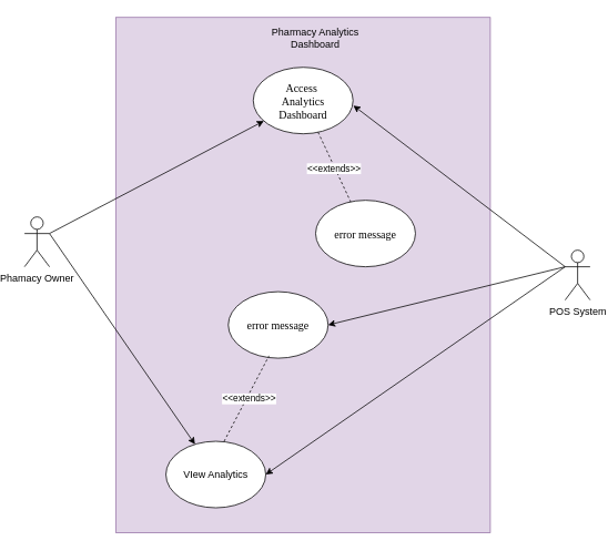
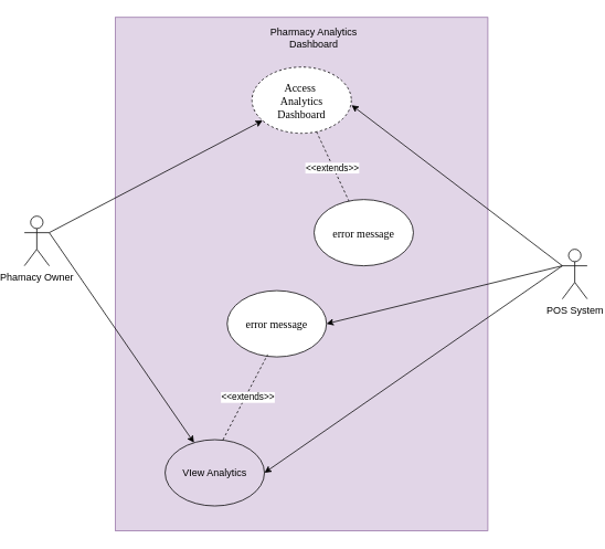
  <mxCell id="0" />
  <mxCell id="1" parent="0" />
  <mxCell id="2" value="" style="rounded=0;whiteSpace=wrap;html=1;fillColor=#e1d5e7;strokeColor=#9673a6;" parent="1" vertex="1"><mxGeometry x="130" y="20" width="450" height="620" as="geometry" /></mxCell>
  <mxCell id="3" style="edgeStyle=none;rounded=0;orthogonalLoop=1;jettySize=auto;html=1;exitX=1;exitY=0.333;exitDx=0;exitDy=0;exitPerimeter=0;" parent="1" source="5" target="8" edge="1"><mxGeometry relative="1" as="geometry" /></mxCell>
  <mxCell id="4" style="edgeStyle=none;rounded=0;orthogonalLoop=1;jettySize=auto;html=1;exitX=1;exitY=0.333;exitDx=0;exitDy=0;exitPerimeter=0;" parent="1" source="5" target="9" edge="1"><mxGeometry relative="1" as="geometry" /></mxCell>
  <mxCell id="5" value="Phamacy Owner" style="shape=umlActor;verticalLabelPosition=bottom;verticalAlign=top;html=1;outlineConnect=0;" parent="1" vertex="1"><mxGeometry x="20" y="260" width="30" height="60" as="geometry" /></mxCell>
  <mxCell id="6" style="edgeStyle=none;rounded=0;orthogonalLoop=1;jettySize=auto;html=1;exitX=0;exitY=0.333;exitDx=0;exitDy=0;exitPerimeter=0;entryX=1;entryY=0.5;entryDx=0;entryDy=0;" parent="1" source="7" target="15" edge="1"><mxGeometry relative="1" as="geometry"><mxPoint x="757.12" y="494.32" as="targetPoint" /></mxGeometry></mxCell>
  <mxCell id="7" value="POS System" style="shape=umlActor;verticalLabelPosition=bottom;verticalAlign=top;html=1;outlineConnect=0;" parent="1" vertex="1"><mxGeometry x="670" y="300" width="30" height="60" as="geometry" /></mxCell>
- <mxCell id="8" value="&lt;span style=&quot;text-align: start; font-size: 10pt; font-family: &amp;quot;Times New Roman&amp;quot;, serif;&quot; lang=&quot;EN-US&quot;&gt;Access&amp;nbsp;&lt;/span&gt;&lt;span style=&quot;font-size: medium; text-align: start;&quot;&gt;&lt;/span&gt;&lt;br&gt;&lt;span style=&quot;font-size: medium; text-align: start;&quot;&gt;&lt;/span&gt;&lt;div&gt;&lt;span style=&quot;text-align: start; font-size: 10pt; font-family: &amp;quot;Times New Roman&amp;quot;, serif;&quot; lang=&quot;EN-US&quot;&gt;Analytics&lt;/span&gt;&lt;/div&gt;&lt;div&gt;&lt;span style=&quot;text-align: start; font-size: 10pt; font-family: &amp;quot;Times New Roman&amp;quot;, serif;&quot; lang=&quot;EN-US&quot;&gt;Dashboard&lt;/span&gt;&lt;/div&gt;" style="ellipse;whiteSpace=wrap;html=1;" parent="1" vertex="1"><mxGeometry x="295" y="80" width="120" height="80" as="geometry" /></mxCell>
- <mxCell id="9" value="VIew Analytics" style="ellipse;whiteSpace=wrap;html=1;" parent="1" vertex="1"><mxGeometry x="190" y="530" width="120" height="80" as="geometry" /></mxCell>
+ <mxCell id="8" value="&lt;span style=&quot;text-align: start; font-size: 10pt; font-family: &amp;quot;Times New Roman&amp;quot;, serif;&quot; lang=&quot;EN-US&quot;&gt;Access&amp;nbsp;&lt;/span&gt;&lt;span style=&quot;font-size: medium; text-align: start;&quot;&gt;&lt;/span&gt;&lt;br&gt;&lt;span style=&quot;font-size: medium; text-align: start;&quot;&gt;&lt;/span&gt;&lt;div&gt;&lt;span style=&quot;text-align: start; font-size: 10pt; font-family: &amp;quot;Times New Roman&amp;quot;, serif;&quot; lang=&quot;EN-US&quot;&gt;Analytics&lt;/span&gt;&lt;/div&gt;&lt;div&gt;&lt;span style=&quot;text-align: start; font-size: 10pt; font-family: &amp;quot;Times New Roman&amp;quot;, serif;&quot; lang=&quot;EN-US&quot;&gt;Dashboard&lt;/span&gt;&lt;/div&gt;" style="ellipse;whiteSpace=wrap;html=1;dashed=1;" parent="1" vertex="1"><mxGeometry x="295" y="80" width="120" height="80" as="geometry" /></mxCell>
+ <mxCell id="9" value="VIew Analytics" style="ellipse;whiteSpace=wrap;html=1;fillColor=#e1d5e7;" parent="1" vertex="1"><mxGeometry x="190" y="530" width="120" height="80" as="geometry" /></mxCell>
  <mxCell id="10" style="edgeStyle=none;rounded=0;orthogonalLoop=1;jettySize=auto;html=1;exitX=0;exitY=0.333;exitDx=0;exitDy=0;exitPerimeter=0;entryX=1.003;entryY=0.575;entryDx=0;entryDy=0;entryPerimeter=0;" parent="1" source="7" target="8" edge="1"><mxGeometry relative="1" as="geometry"><mxPoint x="521.8" y="195.44" as="targetPoint" /></mxGeometry></mxCell>
  <mxCell id="11" value="Pharmacy Analytics Dashboard" style="text;html=1;align=center;verticalAlign=middle;whiteSpace=wrap;rounded=0;" parent="1" vertex="1"><mxGeometry x="295" y="30" width="150" height="30" as="geometry" /></mxCell>
  <mxCell id="12" value="&lt;span style=&quot;text-align: start; font-size: 10pt; font-family: &amp;quot;Times New Roman&amp;quot;, serif;&quot; lang=&quot;EN-US&quot;&gt;error message&lt;/span&gt;&lt;span style=&quot;font-size: medium; text-align: start;&quot;&gt;&lt;/span&gt;" style="ellipse;whiteSpace=wrap;html=1;" parent="1" vertex="1"><mxGeometry x="370" y="240" width="120" height="80" as="geometry" /></mxCell>
  <mxCell id="13" value="" style="endArrow=none;dashed=1;html=1;rounded=0;" parent="1" source="8" target="12" edge="1"><mxGeometry width="50" height="50" relative="1" as="geometry"><mxPoint x="370.04" y="330.04" as="sourcePoint" /><mxPoint x="370" y="310" as="targetPoint" /><Array as="points" /></mxGeometry></mxCell>
  <mxCell id="14" value="&amp;lt;&amp;lt;extends&amp;gt;&amp;gt;" style="edgeLabel;html=1;align=center;verticalAlign=middle;resizable=0;points=[];" parent="13" vertex="1" connectable="0"><mxGeometry x="0.018" y="-2" relative="1" as="geometry"><mxPoint as="offset" /></mxGeometry></mxCell>
  <mxCell id="15" value="&lt;span style=&quot;text-align: start; font-size: 10pt; font-family: &amp;quot;Times New Roman&amp;quot;, serif;&quot; lang=&quot;EN-US&quot;&gt;error message&lt;/span&gt;&lt;span style=&quot;font-size: medium; text-align: start;&quot;&gt;&lt;/span&gt;" style="ellipse;whiteSpace=wrap;html=1;" vertex="1" parent="1"><mxGeometry x="265" y="350" width="120" height="80" as="geometry" /></mxCell>
  <mxCell id="16" value="" style="endArrow=none;dashed=1;html=1;rounded=0;exitX=0.583;exitY=0;exitDx=0;exitDy=0;exitPerimeter=0;entryX=0.408;entryY=0.963;entryDx=0;entryDy=0;entryPerimeter=0;" edge="1" parent="1" source="9" target="15"><mxGeometry width="50" height="50" relative="1" as="geometry"><mxPoint x="348" y="488" as="sourcePoint" /><mxPoint x="392" y="512" as="targetPoint" /><Array as="points" /></mxGeometry></mxCell>
  <mxCell id="17" value="&amp;lt;&amp;lt;extends&amp;gt;&amp;gt;" style="edgeLabel;html=1;align=center;verticalAlign=middle;resizable=0;points=[];" vertex="1" connectable="0" parent="16"><mxGeometry x="0.018" y="-2" relative="1" as="geometry"><mxPoint as="offset" /></mxGeometry></mxCell>
  <mxCell id="18" style="edgeStyle=none;rounded=0;orthogonalLoop=1;jettySize=auto;html=1;exitX=0;exitY=0.333;exitDx=0;exitDy=0;exitPerimeter=0;entryX=1;entryY=0.5;entryDx=0;entryDy=0;" edge="1" parent="1" source="7" target="9"><mxGeometry relative="1" as="geometry"><mxPoint x="380" y="630" as="targetPoint" /><mxPoint x="680" y="330" as="sourcePoint" /></mxGeometry></mxCell>
